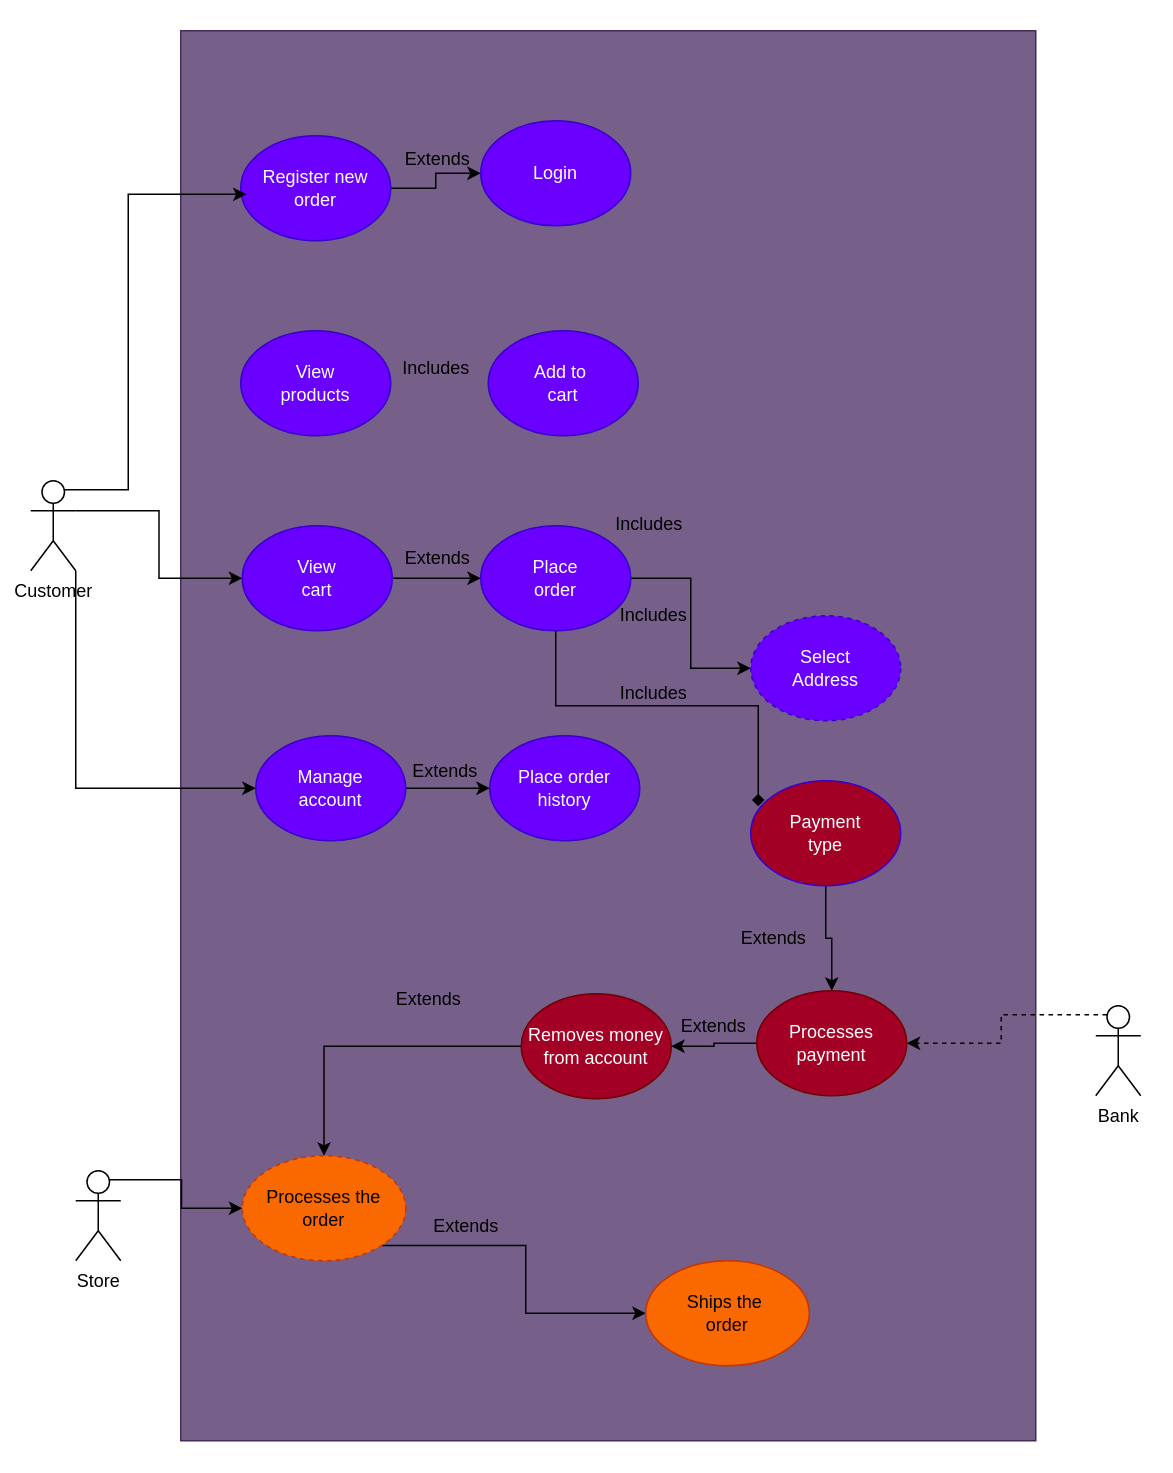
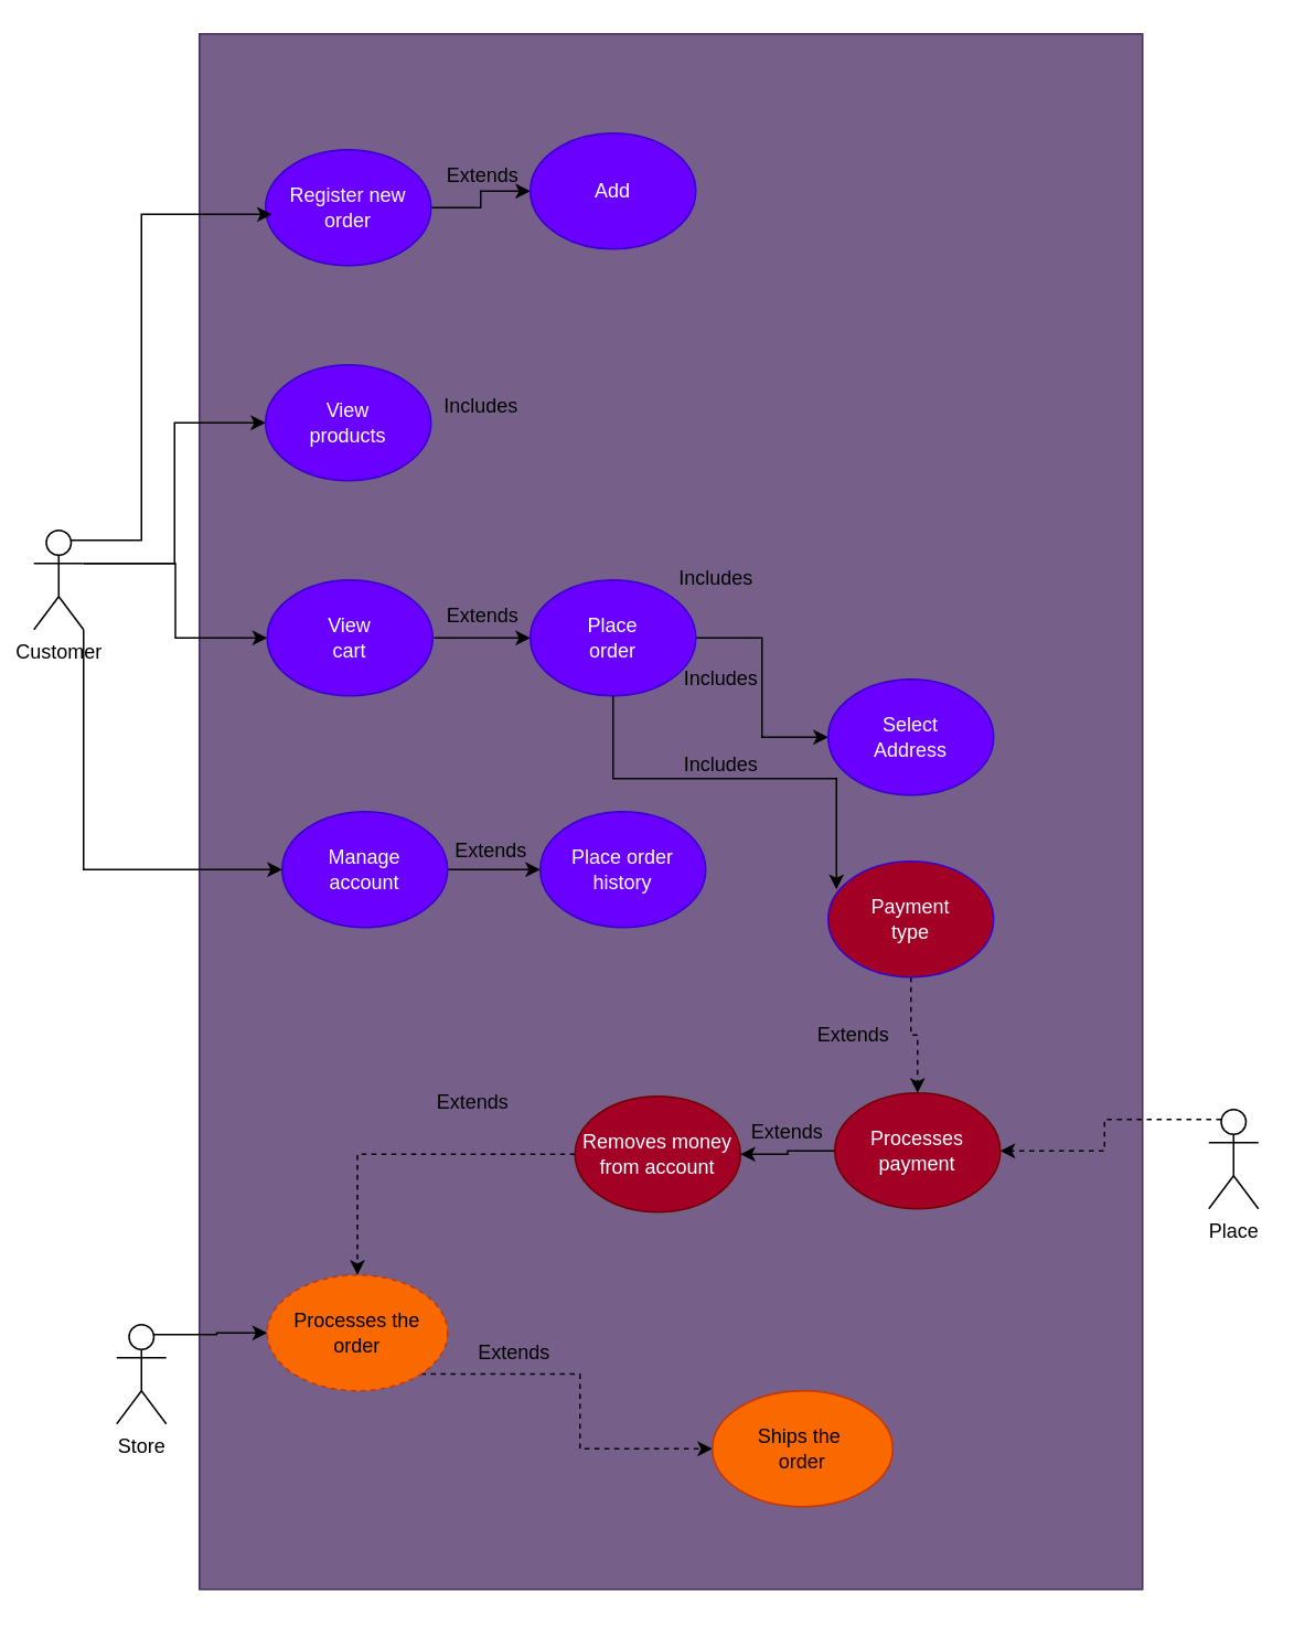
  <mxCell id="0" />
  <mxCell id="1" parent="0" />
  <mxCell id="2" value="" style="rounded=0;whiteSpace=wrap;html=1;fillColor=#76608a;fontColor=#ffffff;strokeColor=#432D57;" vertex="1" parent="1"><mxGeometry x="120" y="20" width="570" height="940" as="geometry" /></mxCell>
+ <mxCell id="3" style="edgeStyle=orthogonalEdgeStyle;rounded=0;orthogonalLoop=1;jettySize=auto;html=1;exitX=1;exitY=0.333;exitDx=0;exitDy=0;exitPerimeter=0;entryX=0;entryY=0.5;entryDx=0;entryDy=0;" edge="1" parent="1" source="6" target="10"><mxGeometry relative="1" as="geometry" /></mxCell>
  <mxCell id="4" style="edgeStyle=orthogonalEdgeStyle;rounded=0;orthogonalLoop=1;jettySize=auto;html=1;exitX=1;exitY=0.333;exitDx=0;exitDy=0;exitPerimeter=0;" edge="1" parent="1" source="6" target="12"><mxGeometry relative="1" as="geometry" /></mxCell>
  <mxCell id="5" style="edgeStyle=orthogonalEdgeStyle;rounded=0;orthogonalLoop=1;jettySize=auto;html=1;exitX=1;exitY=1;exitDx=0;exitDy=0;exitPerimeter=0;entryX=0;entryY=0.5;entryDx=0;entryDy=0;" edge="1" parent="1" source="6" target="20"><mxGeometry relative="1" as="geometry" /></mxCell>
  <mxCell id="6" value="Customer" style="shape=umlActor;verticalLabelPosition=bottom;verticalAlign=top;html=1;outlineConnect=0;" vertex="1" parent="1"><mxGeometry x="20" y="320" width="30" height="60" as="geometry" /></mxCell>
  <mxCell id="7" style="edgeStyle=orthogonalEdgeStyle;rounded=0;orthogonalLoop=1;jettySize=auto;html=1;exitX=1;exitY=0.5;exitDx=0;exitDy=0;" edge="1" parent="1" source="8" target="9"><mxGeometry relative="1" as="geometry" /></mxCell>
  <mxCell id="8" value="Register new&lt;div&gt;order&lt;/div&gt;" style="ellipse;whiteSpace=wrap;html=1;fillColor=#6a00ff;fontColor=#ffffff;strokeColor=#3700CC;" vertex="1" parent="1"><mxGeometry x="160" y="90" width="100" height="70" as="geometry" /></mxCell>
- <mxCell id="9" value="Login" style="ellipse;whiteSpace=wrap;html=1;fillColor=#6a00ff;fontColor=#ffffff;strokeColor=#3700CC;" vertex="1" parent="1"><mxGeometry x="320" y="80" width="100" height="70" as="geometry" /></mxCell>
+ <mxCell id="9" value="Add" style="ellipse;whiteSpace=wrap;html=1;fillColor=#6a00ff;fontColor=#ffffff;strokeColor=#3700CC;" vertex="1" parent="1"><mxGeometry x="320" y="80" width="100" height="70" as="geometry" /></mxCell>
  <mxCell id="10" value="View&lt;div&gt;products&lt;/div&gt;" style="ellipse;whiteSpace=wrap;html=1;fillColor=#6a00ff;fontColor=#ffffff;strokeColor=#3700CC;" vertex="1" parent="1"><mxGeometry x="160" y="220" width="100" height="70" as="geometry" /></mxCell>
  <mxCell id="11" style="edgeStyle=orthogonalEdgeStyle;rounded=0;orthogonalLoop=1;jettySize=auto;html=1;exitX=1;exitY=0.5;exitDx=0;exitDy=0;" edge="1" parent="1" source="12" target="15"><mxGeometry relative="1" as="geometry" /></mxCell>
  <mxCell id="12" value="View&lt;div&gt;cart&lt;/div&gt;" style="ellipse;whiteSpace=wrap;html=1;fillColor=#6a00ff;fontColor=#ffffff;strokeColor=#3700CC;" vertex="1" parent="1"><mxGeometry x="161" y="350" width="100" height="70" as="geometry" /></mxCell>
- <mxCell id="13" value="Add to&amp;nbsp;&lt;div&gt;cart&lt;/div&gt;" style="ellipse;whiteSpace=wrap;html=1;fillColor=#6a00ff;fontColor=#ffffff;strokeColor=#3700CC;" vertex="1" parent="1"><mxGeometry x="325" y="220" width="100" height="70" as="geometry" /></mxCell>
  <mxCell id="14" value="" style="edgeStyle=orthogonalEdgeStyle;rounded=0;orthogonalLoop=1;jettySize=auto;html=1;" edge="1" parent="1" source="15" target="16"><mxGeometry relative="1" as="geometry" /></mxCell>
  <mxCell id="15" value="Place&lt;div&gt;order&lt;/div&gt;" style="ellipse;whiteSpace=wrap;html=1;fillColor=#6a00ff;fontColor=#ffffff;strokeColor=#3700CC;" vertex="1" parent="1"><mxGeometry x="320" y="350" width="100" height="70" as="geometry" /></mxCell>
- <mxCell id="16" value="Select&lt;div&gt;Address&lt;/div&gt;" style="ellipse;whiteSpace=wrap;html=1;fillColor=#6a00ff;fontColor=#ffffff;strokeColor=#3700CC;dashed=1;" vertex="1" parent="1"><mxGeometry x="500" y="410" width="100" height="70" as="geometry" /></mxCell>
- <mxCell id="17" style="edgeStyle=orthogonalEdgeStyle;rounded=0;orthogonalLoop=1;jettySize=auto;html=1;exitX=0.5;exitY=1;exitDx=0;exitDy=0;entryX=0.5;entryY=0;entryDx=0;entryDy=0;" edge="1" parent="1" source="18" target="36"><mxGeometry relative="1" as="geometry" /></mxCell>
+ <mxCell id="16" value="Select&lt;div&gt;Address&lt;/div&gt;" style="ellipse;whiteSpace=wrap;html=1;fillColor=#6a00ff;fontColor=#ffffff;strokeColor=#3700CC;" vertex="1" parent="1"><mxGeometry x="500" y="410" width="100" height="70" as="geometry" /></mxCell>
+ <mxCell id="17" style="edgeStyle=orthogonalEdgeStyle;rounded=0;orthogonalLoop=1;jettySize=auto;html=1;exitX=0.5;exitY=1;exitDx=0;exitDy=0;entryX=0.5;entryY=0;entryDx=0;entryDy=0;dashed=1;" edge="1" parent="1" source="18" target="36"><mxGeometry relative="1" as="geometry" /></mxCell>
  <mxCell id="18" value="Payment&lt;div&gt;type&lt;/div&gt;" style="ellipse;whiteSpace=wrap;html=1;fillColor=#a20025;fontColor=#ffffff;strokeColor=#3700CC;" vertex="1" parent="1"><mxGeometry x="500" y="520" width="100" height="70" as="geometry" /></mxCell>
  <mxCell id="19" style="edgeStyle=orthogonalEdgeStyle;rounded=0;orthogonalLoop=1;jettySize=auto;html=1;exitX=1;exitY=0.5;exitDx=0;exitDy=0;entryX=0;entryY=0.5;entryDx=0;entryDy=0;" edge="1" parent="1" source="20" target="21"><mxGeometry relative="1" as="geometry" /></mxCell>
  <mxCell id="20" value="Manage&lt;div&gt;account&lt;span style=&quot;color: rgba(0, 0, 0, 0); font-family: monospace; font-size: 0px; text-align: start; text-wrap: nowrap; background-color: initial;&quot;&gt;%3CmxGraphModel%3E%3Croot%3E%3CmxCell%20id%3D%220%22%2F%3E%3CmxCell%20id%3D%221%22%20parent%3D%220%22%2F%3E%3CmxCell%20id%3D%222%22%20value%3D%22Place%26lt%3Bdiv%26gt%3Border%26lt%3B%2Fdiv%26gt%3B%22%20style%3D%22ellipse%3BwhiteSpace%3Dwrap%3Bhtml%3D1%3BfillColor%3D%236a00ff%3BfontColor%3D%23ffffff%3BstrokeColor%3D%233700CC%3B%22%20vertex%3D%221%22%20parent%3D%221%22%3E%3CmxGeometry%20x%3D%22220%22%20y%3D%22510%22%20width%3D%22100%22%20height%3D%2270%22%20as%3D%22geometry%22%2F%3E%3C%2FmxCell%3E%3C%2Froot%3E%3C%2FmxGraphModel%3E&lt;/span&gt;&lt;/div&gt;" style="ellipse;whiteSpace=wrap;html=1;fillColor=#6a00ff;fontColor=#ffffff;strokeColor=#3700CC;" vertex="1" parent="1"><mxGeometry x="170" y="490" width="100" height="70" as="geometry" /></mxCell>
  <mxCell id="21" value="Place order&lt;div&gt;history&lt;/div&gt;" style="ellipse;whiteSpace=wrap;html=1;fillColor=#6a00ff;fontColor=#ffffff;strokeColor=#3700CC;" vertex="1" parent="1"><mxGeometry x="326" y="490" width="100" height="70" as="geometry" /></mxCell>
  <mxCell id="22" style="edgeStyle=orthogonalEdgeStyle;rounded=0;orthogonalLoop=1;jettySize=auto;html=1;exitX=0.75;exitY=0.1;exitDx=0;exitDy=0;exitPerimeter=0;entryX=0;entryY=0.5;entryDx=0;entryDy=0;" edge="1" parent="1" source="23" target="42"><mxGeometry relative="1" as="geometry" /></mxCell>
- <mxCell id="23" value="Store" style="shape=umlActor;verticalLabelPosition=bottom;verticalAlign=top;html=1;outlineConnect=0;" vertex="1" parent="1"><mxGeometry x="50" y="780" width="30" height="60" as="geometry" /></mxCell>
+ <mxCell id="23" value="Store" style="shape=umlActor;verticalLabelPosition=bottom;verticalAlign=top;html=1;outlineConnect=0;" vertex="1" parent="1"><mxGeometry x="70" y="800" width="30" height="60" as="geometry" /></mxCell>
  <mxCell id="24" style="edgeStyle=orthogonalEdgeStyle;rounded=0;orthogonalLoop=1;jettySize=auto;html=1;exitX=0.25;exitY=0.1;exitDx=0;exitDy=0;exitPerimeter=0;dashed=1;" edge="1" parent="1" source="25" target="36"><mxGeometry relative="1" as="geometry" /></mxCell>
- <mxCell id="25" value="Bank" style="shape=umlActor;verticalLabelPosition=bottom;verticalAlign=top;html=1;outlineConnect=0;" vertex="1" parent="1"><mxGeometry x="730" y="670" width="30" height="60" as="geometry" /></mxCell>
+ <mxCell id="25" value="Place" style="shape=umlActor;verticalLabelPosition=bottom;verticalAlign=top;html=1;outlineConnect=0;" vertex="1" parent="1"><mxGeometry x="730" y="670" width="30" height="60" as="geometry" /></mxCell>
  <mxCell id="26" style="edgeStyle=orthogonalEdgeStyle;rounded=0;orthogonalLoop=1;jettySize=auto;html=1;exitX=0.75;exitY=0.1;exitDx=0;exitDy=0;exitPerimeter=0;entryX=0.077;entryY=0.116;entryDx=0;entryDy=0;entryPerimeter=0;" edge="1" parent="1" source="6" target="2"><mxGeometry relative="1" as="geometry" /></mxCell>
  <mxCell id="27" value="Extends" style="text;html=1;align=center;verticalAlign=middle;resizable=0;points=[];autosize=1;strokeColor=none;fillColor=none;" vertex="1" parent="1"><mxGeometry x="256" y="91" width="70" height="30" as="geometry" /></mxCell>
  <mxCell id="28" value="Includes" style="text;html=1;align=center;verticalAlign=middle;resizable=0;points=[];autosize=1;strokeColor=none;fillColor=none;" vertex="1" parent="1"><mxGeometry x="255" y="230" width="70" height="30" as="geometry" /></mxCell>
  <mxCell id="29" value="Extends" style="text;html=1;align=center;verticalAlign=middle;resizable=0;points=[];autosize=1;strokeColor=none;fillColor=none;" vertex="1" parent="1"><mxGeometry x="256" y="357" width="70" height="30" as="geometry" /></mxCell>
  <mxCell id="30" value="Extends" style="text;html=1;align=center;verticalAlign=middle;resizable=0;points=[];autosize=1;strokeColor=none;fillColor=none;" vertex="1" parent="1"><mxGeometry x="261" y="499" width="70" height="30" as="geometry" /></mxCell>
- <mxCell id="31" style="edgeStyle=orthogonalEdgeStyle;rounded=0;orthogonalLoop=1;jettySize=auto;html=1;exitX=0.5;exitY=1;exitDx=0;exitDy=0;entryX=0.05;entryY=0.243;entryDx=0;entryDy=0;entryPerimeter=0;endArrow=diamond;" edge="1" parent="1" source="15" target="18"><mxGeometry relative="1" as="geometry" /></mxCell>
+ <mxCell id="31" style="edgeStyle=orthogonalEdgeStyle;rounded=0;orthogonalLoop=1;jettySize=auto;html=1;exitX=0.5;exitY=1;exitDx=0;exitDy=0;entryX=0.05;entryY=0.243;entryDx=0;entryDy=0;entryPerimeter=0;" edge="1" parent="1" source="15" target="18"><mxGeometry relative="1" as="geometry" /></mxCell>
  <mxCell id="32" value="Includes" style="text;html=1;align=center;verticalAlign=middle;resizable=0;points=[];autosize=1;strokeColor=none;fillColor=none;" vertex="1" parent="1"><mxGeometry x="397" y="334" width="70" height="30" as="geometry" /></mxCell>
  <mxCell id="33" value="Includes" style="text;html=1;align=center;verticalAlign=middle;resizable=0;points=[];autosize=1;strokeColor=none;fillColor=none;" vertex="1" parent="1"><mxGeometry x="400" y="395" width="70" height="30" as="geometry" /></mxCell>
  <mxCell id="34" value="Includes" style="text;html=1;align=center;verticalAlign=middle;resizable=0;points=[];autosize=1;strokeColor=none;fillColor=none;" vertex="1" parent="1"><mxGeometry x="400" y="447" width="70" height="30" as="geometry" /></mxCell>
  <mxCell id="35" style="edgeStyle=orthogonalEdgeStyle;rounded=0;orthogonalLoop=1;jettySize=auto;html=1;exitX=0;exitY=0.5;exitDx=0;exitDy=0;entryX=1;entryY=0.5;entryDx=0;entryDy=0;" edge="1" parent="1" source="36" target="38"><mxGeometry relative="1" as="geometry" /></mxCell>
  <mxCell id="36" value="Processes&lt;div&gt;payment&lt;/div&gt;" style="ellipse;whiteSpace=wrap;html=1;fillColor=#a20025;fontColor=#ffffff;strokeColor=#6F0000;" vertex="1" parent="1"><mxGeometry x="504" y="660" width="100" height="70" as="geometry" /></mxCell>
- <mxCell id="37" style="edgeStyle=orthogonalEdgeStyle;rounded=0;orthogonalLoop=1;jettySize=auto;html=1;exitX=0;exitY=0.5;exitDx=0;exitDy=0;entryX=0.5;entryY=0;entryDx=0;entryDy=0;" edge="1" parent="1" source="38" target="42"><mxGeometry relative="1" as="geometry" /></mxCell>
+ <mxCell id="37" style="edgeStyle=orthogonalEdgeStyle;rounded=0;orthogonalLoop=1;jettySize=auto;html=1;exitX=0;exitY=0.5;exitDx=0;exitDy=0;entryX=0.5;entryY=0;entryDx=0;entryDy=0;dashed=1;" edge="1" parent="1" source="38" target="42"><mxGeometry relative="1" as="geometry" /></mxCell>
  <mxCell id="38" value="Removes money&lt;div&gt;from account&lt;/div&gt;" style="ellipse;whiteSpace=wrap;html=1;fillColor=#a20025;fontColor=#ffffff;strokeColor=#6F0000;" vertex="1" parent="1"><mxGeometry x="347" y="662" width="100" height="70" as="geometry" /></mxCell>
  <mxCell id="39" value="Extends" style="text;html=1;align=center;verticalAlign=middle;resizable=0;points=[];autosize=1;strokeColor=none;fillColor=none;" vertex="1" parent="1"><mxGeometry x="440" y="669" width="70" height="30" as="geometry" /></mxCell>
  <mxCell id="40" value="Extends" style="text;html=1;align=center;verticalAlign=middle;resizable=0;points=[];autosize=1;strokeColor=none;fillColor=none;" vertex="1" parent="1"><mxGeometry x="480" y="610" width="70" height="30" as="geometry" /></mxCell>
- <mxCell id="41" style="edgeStyle=orthogonalEdgeStyle;rounded=0;orthogonalLoop=1;jettySize=auto;html=1;exitX=1;exitY=1;exitDx=0;exitDy=0;entryX=0;entryY=0.5;entryDx=0;entryDy=0;" edge="1" parent="1" source="42" target="43"><mxGeometry relative="1" as="geometry" /></mxCell>
+ <mxCell id="41" style="edgeStyle=orthogonalEdgeStyle;rounded=0;orthogonalLoop=1;jettySize=auto;html=1;exitX=1;exitY=1;exitDx=0;exitDy=0;entryX=0;entryY=0.5;entryDx=0;entryDy=0;dashed=1;" edge="1" parent="1" source="42" target="43"><mxGeometry relative="1" as="geometry" /></mxCell>
  <mxCell id="42" value="Processes the&lt;div&gt;order&lt;/div&gt;" style="ellipse;whiteSpace=wrap;html=1;fillColor=#fa6800;fontColor=#000000;strokeColor=#C73500;dashed=1;" vertex="1" parent="1"><mxGeometry x="161" y="770" width="109" height="70" as="geometry" /></mxCell>
  <mxCell id="43" value="Ships the&amp;nbsp;&lt;div&gt;order&lt;/div&gt;" style="ellipse;whiteSpace=wrap;html=1;fillColor=#fa6800;fontColor=#000000;strokeColor=#C73500;" vertex="1" parent="1"><mxGeometry x="430" y="840" width="109" height="70" as="geometry" /></mxCell>
  <mxCell id="44" value="Extends" style="text;html=1;align=center;verticalAlign=middle;resizable=0;points=[];autosize=1;strokeColor=none;fillColor=none;" vertex="1" parent="1"><mxGeometry x="275" y="802" width="70" height="30" as="geometry" /></mxCell>
  <mxCell id="45" value="Extends" style="text;html=1;align=center;verticalAlign=middle;resizable=0;points=[];autosize=1;strokeColor=none;fillColor=none;" vertex="1" parent="1"><mxGeometry x="250" y="651" width="70" height="30" as="geometry" /></mxCell>
